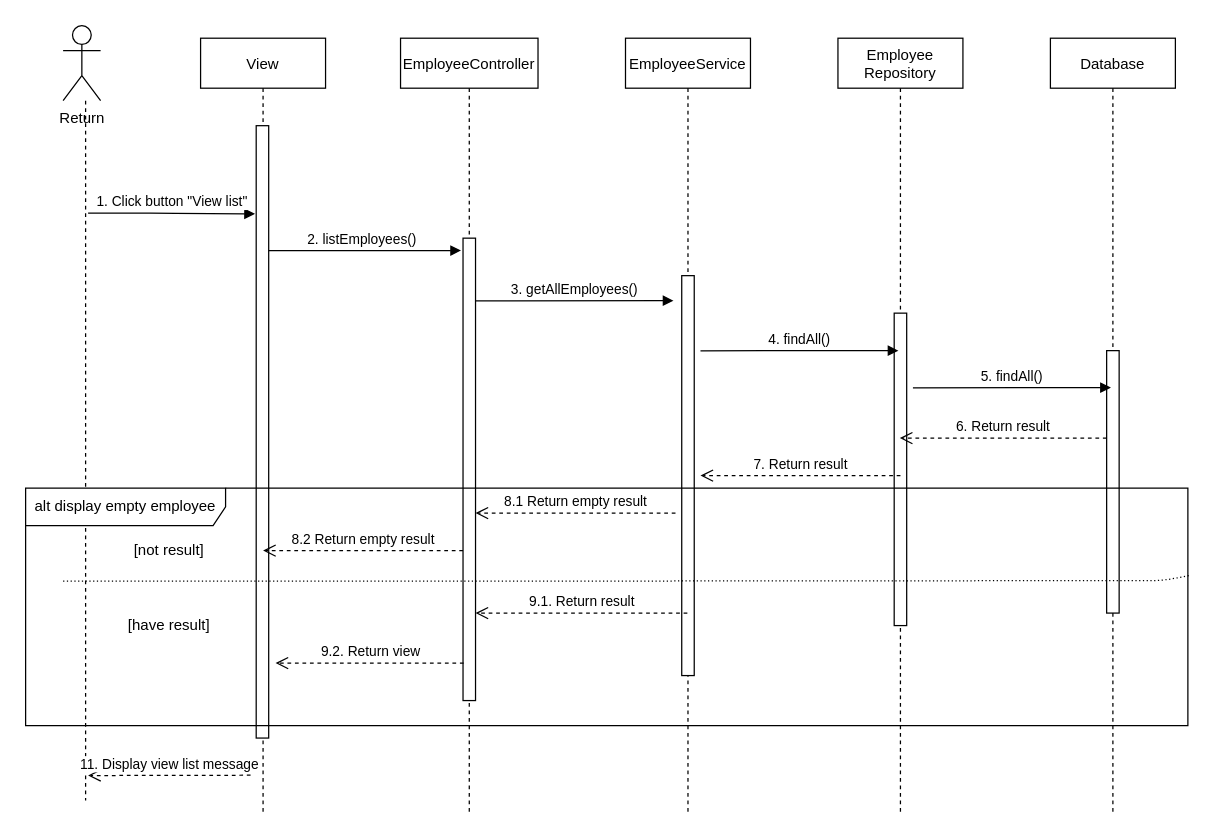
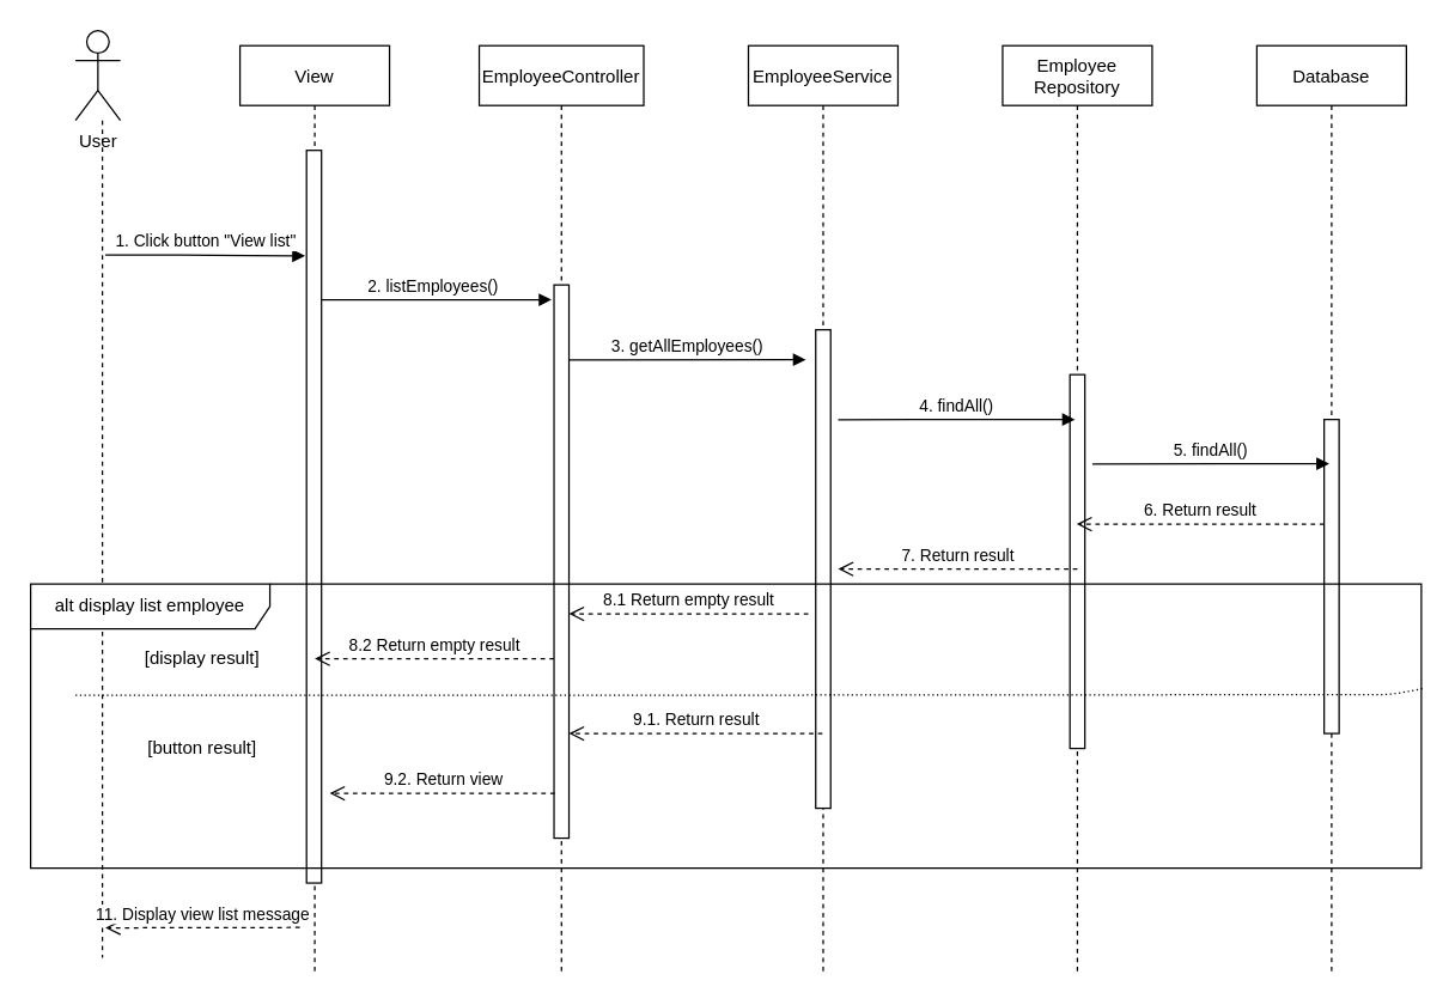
  <mxCell id="0" />
  <mxCell id="1" parent="0" />
- <mxCell id="2" value="Return" style="shape=umlActor;verticalLabelPosition=bottom;verticalAlign=top;html=1;" parent="1" vertex="1"><mxGeometry x="50" y="20" width="30" height="60" as="geometry" /></mxCell>
+ <mxCell id="2" value="User" style="shape=umlActor;verticalLabelPosition=bottom;verticalAlign=top;html=1;" parent="1" vertex="1"><mxGeometry x="50" y="20" width="30" height="60" as="geometry" /></mxCell>
  <mxCell id="3" value="1. Click button &quot;View list&quot;" style="html=1;verticalAlign=bottom;endArrow=block;entryX=-0.098;entryY=0.144;entryDx=0;entryDy=0;entryPerimeter=0;" parent="1" target="14" edge="1"><mxGeometry width="80" relative="1" as="geometry"><mxPoint x="70" y="170" as="sourcePoint" /><mxPoint x="209.5" y="170" as="targetPoint" /><Array as="points"><mxPoint x="130" y="170" /></Array></mxGeometry></mxCell>
  <mxCell id="4" value="2. listEmployees()" style="html=1;verticalAlign=bottom;endArrow=block;entryX=0.44;entryY=0.274;entryDx=0;entryDy=0;entryPerimeter=0;" parent="1" target="11" edge="1"><mxGeometry width="80" relative="1" as="geometry"><mxPoint x="210" y="200" as="sourcePoint" /><mxPoint x="290" y="200" as="targetPoint" /></mxGeometry></mxCell>
  <mxCell id="5" value="EmployeeService" style="shape=umlLifeline;perimeter=lifelinePerimeter;container=1;collapsible=0;recursiveResize=0;rounded=0;shadow=0;strokeWidth=1;" parent="1" vertex="1"><mxGeometry x="500" y="30" width="100" height="620" as="geometry" /></mxCell>
  <mxCell id="6" value="" style="html=1;points=[];perimeter=orthogonalPerimeter;" parent="5" vertex="1"><mxGeometry x="45" y="190" width="10" height="320" as="geometry" /></mxCell>
  <mxCell id="7" value="Database" style="shape=umlLifeline;perimeter=lifelinePerimeter;container=1;collapsible=0;recursiveResize=0;rounded=0;shadow=0;strokeWidth=1;" parent="1" vertex="1"><mxGeometry x="840" y="30" width="100" height="620" as="geometry" /></mxCell>
  <mxCell id="8" value="" style="html=1;points=[];perimeter=orthogonalPerimeter;" parent="7" vertex="1"><mxGeometry x="45" y="250" width="10" height="210" as="geometry" /></mxCell>
  <mxCell id="9" value="Employee&#10;Repository" style="shape=umlLifeline;perimeter=lifelinePerimeter;container=1;collapsible=0;recursiveResize=0;rounded=0;shadow=0;strokeWidth=1;" parent="1" vertex="1"><mxGeometry x="670" y="30" width="100" height="620" as="geometry" /></mxCell>
  <mxCell id="10" value="" style="html=1;points=[];perimeter=orthogonalPerimeter;" parent="9" vertex="1"><mxGeometry x="45" y="220" width="10" height="250" as="geometry" /></mxCell>
  <mxCell id="11" value="EmployeeController" style="shape=umlLifeline;perimeter=lifelinePerimeter;container=1;collapsible=0;recursiveResize=0;rounded=0;shadow=0;strokeWidth=1;" parent="1" vertex="1"><mxGeometry x="320" y="30" width="110" height="620" as="geometry" /></mxCell>
  <mxCell id="12" value="" style="html=1;points=[];perimeter=orthogonalPerimeter;" parent="11" vertex="1"><mxGeometry x="50" y="160" width="10" height="370" as="geometry" /></mxCell>
  <mxCell id="13" value="View" style="shape=umlLifeline;perimeter=lifelinePerimeter;container=1;collapsible=0;recursiveResize=0;rounded=0;shadow=0;strokeWidth=1;" parent="1" vertex="1"><mxGeometry x="160" y="30" width="100" height="620" as="geometry" /></mxCell>
  <mxCell id="14" value="" style="html=1;points=[];perimeter=orthogonalPerimeter;" parent="13" vertex="1"><mxGeometry x="44.5" y="70" width="10" height="490" as="geometry" /></mxCell>
  <mxCell id="15" style="edgeStyle=orthogonalEdgeStyle;rounded=0;orthogonalLoop=1;jettySize=auto;html=1;dashed=1;endArrow=none;endFill=0;" parent="1" edge="1"><mxGeometry relative="1" as="geometry"><mxPoint x="68" y="640" as="targetPoint" /><mxPoint x="68" y="80" as="sourcePoint" /></mxGeometry></mxCell>
  <mxCell id="16" value="3. getAllEmployees()" style="html=1;verticalAlign=bottom;endArrow=block;entryX=0.44;entryY=0.274;entryDx=0;entryDy=0;entryPerimeter=0;" parent="1" edge="1"><mxGeometry width="80" relative="1" as="geometry"><mxPoint x="380" y="240.12" as="sourcePoint" /><mxPoint x="538.4" y="240" as="targetPoint" /></mxGeometry></mxCell>
  <mxCell id="17" value="4. findAll()" style="html=1;verticalAlign=bottom;endArrow=block;entryX=0.44;entryY=0.274;entryDx=0;entryDy=0;entryPerimeter=0;" parent="1" edge="1"><mxGeometry width="80" relative="1" as="geometry"><mxPoint x="560" y="280.12" as="sourcePoint" /><mxPoint x="718.4" y="280" as="targetPoint" /></mxGeometry></mxCell>
  <mxCell id="18" value="5. findAll()" style="html=1;verticalAlign=bottom;endArrow=block;entryX=0.44;entryY=0.274;entryDx=0;entryDy=0;entryPerimeter=0;" parent="1" edge="1"><mxGeometry width="80" relative="1" as="geometry"><mxPoint x="730" y="309.7" as="sourcePoint" /><mxPoint x="888.4" y="309.58" as="targetPoint" /></mxGeometry></mxCell>
- <mxCell id="19" value="alt display empty employee" style="shape=umlFrame;whiteSpace=wrap;html=1;width=160;height=30;" vertex="1" parent="1"><mxGeometry x="20" y="390" width="930" height="190" as="geometry" /></mxCell>
+ <mxCell id="19" value="alt display list employee" style="shape=umlFrame;whiteSpace=wrap;html=1;width=160;height=30;" vertex="1" parent="1"><mxGeometry x="20" y="390" width="930" height="190" as="geometry" /></mxCell>
  <mxCell id="20" value="8.1 Return empty result" style="html=1;verticalAlign=bottom;endArrow=open;dashed=1;endSize=8;" edge="1" parent="1"><mxGeometry relative="1" as="geometry"><mxPoint x="540" y="410" as="sourcePoint" /><mxPoint x="380" y="410" as="targetPoint" /></mxGeometry></mxCell>
  <mxCell id="21" value="6. Return result" style="html=1;verticalAlign=bottom;endArrow=open;dashed=1;endSize=8;" edge="1" parent="1" target="9"><mxGeometry relative="1" as="geometry"><mxPoint x="885" y="350" as="sourcePoint" /><mxPoint x="740" y="350" as="targetPoint" /></mxGeometry></mxCell>
  <mxCell id="22" value="7. Return result" style="html=1;verticalAlign=bottom;endArrow=open;dashed=1;endSize=8;" edge="1" parent="1"><mxGeometry relative="1" as="geometry"><mxPoint x="720" y="380" as="sourcePoint" /><mxPoint x="560" y="380" as="targetPoint" /></mxGeometry></mxCell>
  <mxCell id="23" value="9.1. Return result" style="html=1;verticalAlign=bottom;endArrow=open;dashed=1;endSize=8;" edge="1" parent="1" source="5"><mxGeometry relative="1" as="geometry"><mxPoint x="530" y="490" as="sourcePoint" /><mxPoint x="380" y="490" as="targetPoint" /></mxGeometry></mxCell>
  <mxCell id="24" value="9.2. Return view" style="html=1;verticalAlign=bottom;endArrow=open;dashed=1;endSize=8;" edge="1" parent="1"><mxGeometry relative="1" as="geometry"><mxPoint x="370.5" y="530" as="sourcePoint" /><mxPoint x="220" y="530" as="targetPoint" /></mxGeometry></mxCell>
  <mxCell id="25" value="11. Display view list message" style="html=1;verticalAlign=bottom;endArrow=open;dashed=1;endSize=8;exitX=0.5;exitY=0.939;exitDx=0;exitDy=0;exitPerimeter=0;" edge="1" parent="1"><mxGeometry relative="1" as="geometry"><mxPoint x="200" y="619.74" as="sourcePoint" /><mxPoint x="70" y="620" as="targetPoint" /></mxGeometry></mxCell>
  <mxCell id="26" value="8.2 Return empty result" style="html=1;verticalAlign=bottom;endArrow=open;dashed=1;endSize=8;" edge="1" parent="1"><mxGeometry relative="1" as="geometry"><mxPoint x="370" y="440" as="sourcePoint" /><mxPoint x="210" y="440" as="targetPoint" /></mxGeometry></mxCell>
  <mxCell id="27" value="" style="endArrow=none;dashed=1;html=1;dashPattern=1 2;" edge="1" parent="1"><mxGeometry width="50" height="50" relative="1" as="geometry"><mxPoint x="50" y="464.5" as="sourcePoint" /><mxPoint x="951" y="460" as="targetPoint" /><Array as="points"><mxPoint x="330" y="464.5" /><mxPoint x="930" y="464" /></Array></mxGeometry></mxCell>
- <mxCell id="28" value="[not result]" style="text;html=1;strokeColor=none;fillColor=none;align=center;verticalAlign=middle;whiteSpace=wrap;rounded=0;" vertex="1" parent="1"><mxGeometry x="50" y="430" width="170" height="20" as="geometry" /></mxCell>
- <mxCell id="29" value="[have result]" style="text;html=1;strokeColor=none;fillColor=none;align=center;verticalAlign=middle;whiteSpace=wrap;rounded=0;" vertex="1" parent="1"><mxGeometry x="50" y="490" width="170" height="20" as="geometry" /></mxCell>
+ <mxCell id="28" value="[display result]" style="text;html=1;strokeColor=none;fillColor=none;align=center;verticalAlign=middle;whiteSpace=wrap;rounded=0;" vertex="1" parent="1"><mxGeometry x="50" y="430" width="170" height="20" as="geometry" /></mxCell>
+ <mxCell id="29" value="[button result]" style="text;html=1;strokeColor=none;fillColor=none;align=center;verticalAlign=middle;whiteSpace=wrap;rounded=0;" vertex="1" parent="1"><mxGeometry x="50" y="490" width="170" height="20" as="geometry" /></mxCell>
